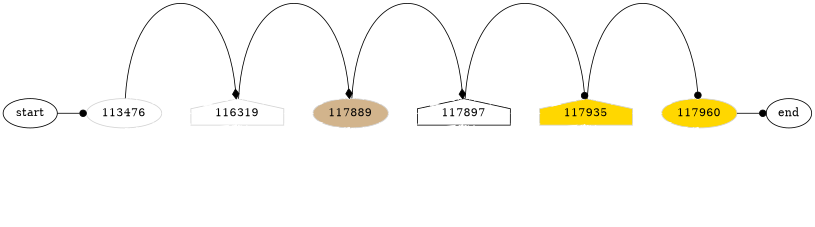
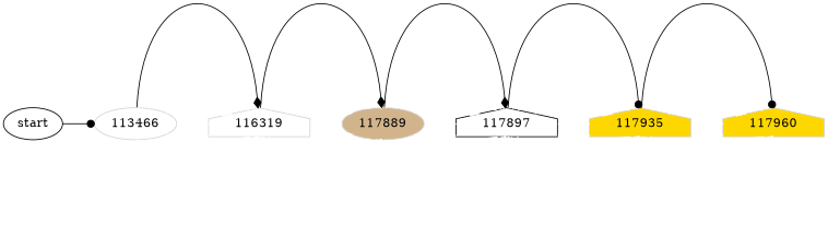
  digraph {
    rankdir=LR
    node [color=lightgrey fillcolor=white shape=ellipse style=filled]
    edge [color=white style=dotted]
-   113476
+   113476 [label=113466]
    116319 [shape=house]
    117889 [fillcolor=tan]
    117897 [color=black shape=house]
    117935 [fillcolor=gold shape=house]
-   117960 [fillcolor=gold]
-   end [color=""]
+   117960 [fillcolor=gold shape=house]
    start [color=""]
    subgraph sub_1 {
      113476
      116319
      117889
      117897
      117935
      117960
    }
    113476 -> 116319
    113476 -> 116319
    113476 -> 116319
    113476 -> 116319
    113476 -> 116319
    113476 -> 116319
    113476 -> 116319
    113476 -> 116319
    113476 -> 116319
    113476 -> 116319
    113476 -> 116319
    113476 -> 116319
    113476 -> 116319
    113476 -> 116319
    113476 -> 116319
    113476 -> 116319
    113476 -> 116319
    113476 -> 116319
    113476 -> 116319
    113476 -> 116319
    113476 -> 116319 [arrowhead=diamond color="" style=""]
    116319 -> 117889
    116319 -> 117889
    116319 -> 117889
    116319 -> 117889
    116319 -> 117889
    116319 -> 117889
    116319 -> 117889
    116319 -> 117889
    116319 -> 117889
    116319 -> 117889
    116319 -> 117889
    116319 -> 117889
    116319 -> 117889
    116319 -> 117889
    116319 -> 117889
    116319 -> 117889
    116319 -> 117889
    116319 -> 117889
    116319 -> 117889
    116319 -> 117889
    116319 -> 117889 [arrowhead=diamond color="" style=""]
    117889 -> 117897
    117889 -> 117897
    117889 -> 117897
    117889 -> 117897
    117889 -> 117897
    117889 -> 117897
    117889 -> 117897
    117889 -> 117897
    117889 -> 117897
    117889 -> 117897
    117889 -> 117897
    117889 -> 117897
    117889 -> 117897
    117889 -> 117897
    117889 -> 117897
    117889 -> 117897
    117889 -> 117897
    117889 -> 117897
    117889 -> 117897
    117889 -> 117897
    117889 -> 117897 [arrowhead=diamond color="" style=""]
    117897 -> 117935
    117897 -> 117935
    117897 -> 117935
    117897 -> 117935
    117897 -> 117935
    117897 -> 117935
    117897 -> 117935
    117897 -> 117935
    117897 -> 117935
    117897 -> 117935
    117897 -> 117935
    117897 -> 117935
    117897 -> 117935
    117897 -> 117935
    117897 -> 117935
    117897 -> 117935
    117897 -> 117935
    117897 -> 117935
    117897 -> 117935
    117897 -> 117935
    117897 -> 117935 [arrowhead=dot color="" style=""]
    117935 -> 117960
    117935 -> 117960
    117935 -> 117960
    117935 -> 117960
    117935 -> 117960
    117935 -> 117960
    117935 -> 117960
    117935 -> 117960
    117935 -> 117960
    117935 -> 117960
    117935 -> 117960
    117935 -> 117960
    117935 -> 117960
    117935 -> 117960
    117935 -> 117960
    117935 -> 117960
    117935 -> 117960
    117935 -> 117960
    117935 -> 117960
    117935 -> 117960
    117935 -> 117960 [arrowhead=dot color="" style=""]
-   117960 -> end [arrowhead=dot color="" style=""]
    start -> 113476 [arrowhead=dot color="" style=""]
  }
